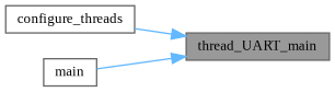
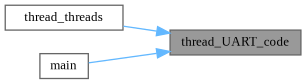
  digraph {
    fontname="Liberation Serif"
    rankdir=RL
    node [color=grey40 fillcolor=white fontname="Liberation Serif" fontsize=10 shape=box style=filled]
    edge [color=steelblue1 dir=back fontname="Liberation Serif" fontsize=10 labelfontname=Helvetica labelfontsize=10 style=solid]
-   n1 [color=gray40 fillcolor=grey60 fontcolor=black height=0.2 label=thread_UART_main width=0.4]
-   n2 [height=0.2 label=configure_threads width=0.4]
+   n1 [color=gray40 fillcolor=grey60 fontcolor=black height=0.2 label=thread_UART_code width=0.4]
+   n2 [height=0.2 label=thread_threads width=0.4]
    n3 [height=0.2 label=main width=0.4]
    n1 -> n2
    n1 -> n3
  }
